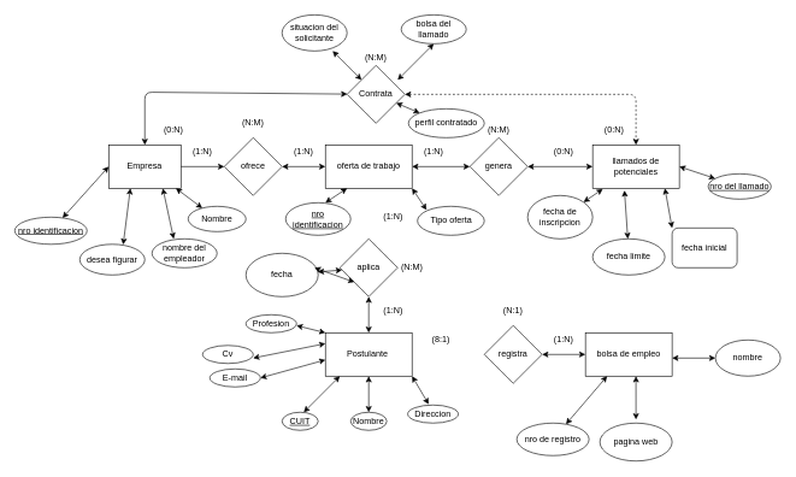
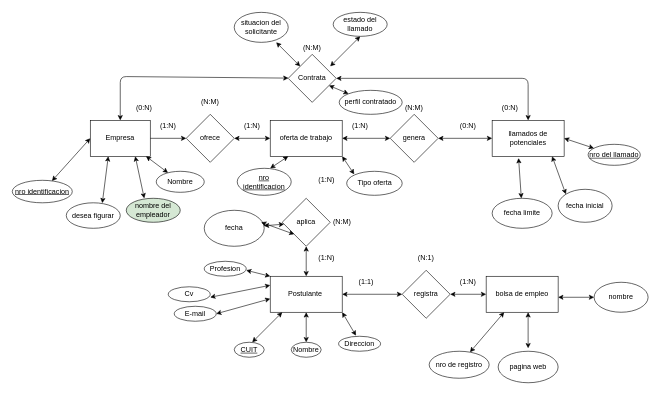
  <mxCell id="0" />
  <mxCell id="1" parent="0" />
  <mxCell id="2" value="oferta de trabajo" style="rounded=0;whiteSpace=wrap;html=1;" parent="1" vertex="1"><mxGeometry x="450" y="200" width="120" height="60" as="geometry" /></mxCell>
  <mxCell id="3" value="llamados de potenciales" style="rounded=0;whiteSpace=wrap;html=1;" parent="1" vertex="1"><mxGeometry x="820" y="200" width="120" height="60" as="geometry" /></mxCell>
  <mxCell id="4" value="" style="endArrow=classic;startArrow=classic;html=1;exitX=1;exitY=0.5;exitDx=0;exitDy=0;entryX=0;entryY=0.5;entryDx=0;entryDy=0;" parent="1" source="2" target="6" edge="1"><mxGeometry width="50" height="50" relative="1" as="geometry"><mxPoint x="540" y="330" as="sourcePoint" /><mxPoint x="540" y="220" as="targetPoint" /></mxGeometry></mxCell>
  <mxCell id="5" value="" style="endArrow=classic;startArrow=classic;html=1;exitX=0;exitY=0.5;exitDx=0;exitDy=0;" parent="1" source="3" target="6" edge="1"><mxGeometry width="50" height="50" relative="1" as="geometry"><mxPoint x="610" y="220" as="sourcePoint" /><mxPoint x="680" y="219.5" as="targetPoint" /></mxGeometry></mxCell>
  <mxCell id="6" value="genera" style="rhombus;whiteSpace=wrap;html=1;" parent="1" vertex="1"><mxGeometry x="650" y="190" width="80" height="80" as="geometry" /></mxCell>
  <mxCell id="7" value="Postulante&amp;nbsp;&lt;br&gt;" style="rounded=0;whiteSpace=wrap;html=1;" parent="1" vertex="1"><mxGeometry x="450" y="460" width="120" height="60" as="geometry" /></mxCell>
  <mxCell id="8" value="registra" style="rhombus;whiteSpace=wrap;html=1;" parent="1" vertex="1"><mxGeometry x="670" y="450" width="80" height="80" as="geometry" /></mxCell>
  <mxCell id="9" value="bolsa de empleo" style="rounded=0;whiteSpace=wrap;html=1;" parent="1" vertex="1"><mxGeometry x="810" y="460" width="120" height="60" as="geometry" /></mxCell>
  <mxCell id="10" value="" style="endArrow=classic;startArrow=classic;html=1;exitX=0;exitY=0.5;exitDx=0;exitDy=0;entryX=1;entryY=0.5;entryDx=0;entryDy=0;" parent="1" source="9" target="8" edge="1"><mxGeometry width="50" height="50" relative="1" as="geometry"><mxPoint x="700" y="595" as="sourcePoint" /><mxPoint x="600" y="403" as="targetPoint" /></mxGeometry></mxCell>
  <mxCell id="11" value="ofrece" style="rhombus;whiteSpace=wrap;html=1;" parent="1" vertex="1"><mxGeometry x="310" y="190" width="80" height="80" as="geometry" /></mxCell>
  <mxCell id="12" value="" style="endArrow=classic;startArrow=classic;html=1;" parent="1" edge="1"><mxGeometry width="50" height="50" relative="1" as="geometry"><mxPoint x="390" y="230" as="sourcePoint" /><mxPoint x="450" y="230" as="targetPoint" /></mxGeometry></mxCell>
  <mxCell id="13" value="" style="endArrow=classic;startArrow=classic;html=1;" parent="1" target="11" edge="1"><mxGeometry width="50" height="50" relative="1" as="geometry"><mxPoint x="220" y="230" as="sourcePoint" /><mxPoint x="460" y="240" as="targetPoint" /></mxGeometry></mxCell>
  <mxCell id="14" value="Empresa" style="rounded=0;whiteSpace=wrap;html=1;" parent="1" vertex="1"><mxGeometry y="200" width="100" height="60" as="geometry" x="150" /></mxCell>
+ <mxCell id="15" value="" style="endArrow=classic;startArrow=classic;html=1;entryX=1;entryY=0.5;entryDx=0;entryDy=0;exitX=0;exitY=0.5;exitDx=0;exitDy=0;" parent="1" source="8" target="7" edge="1"><mxGeometry width="50" height="50" relative="1" as="geometry"><mxPoint x="420" y="550" as="sourcePoint" /><mxPoint x="470" y="500" as="targetPoint" /></mxGeometry></mxCell>
  <mxCell id="16" value="aplica" style="rhombus;whiteSpace=wrap;html=1;" parent="1" vertex="1"><mxGeometry x="470" y="330" width="80" height="80" as="geometry" /></mxCell>
  <mxCell id="17" value="" style="endArrow=classic;startArrow=classic;html=1;" parent="1" source="16" target="66" edge="1"><mxGeometry width="50" height="50" relative="1" as="geometry"><mxPoint x="450" y="430" as="sourcePoint" /><mxPoint x="500" y="380" as="targetPoint" /></mxGeometry></mxCell>
  <mxCell id="18" value="" style="endArrow=classic;startArrow=classic;html=1;entryX=0.5;entryY=1;entryDx=0;entryDy=0;exitX=0.5;exitY=0;exitDx=0;exitDy=0;" parent="1" source="7" target="16" edge="1"><mxGeometry width="50" height="50" relative="1" as="geometry"><mxPoint x="450" y="650" as="sourcePoint" /><mxPoint x="500" y="600" as="targetPoint" /></mxGeometry></mxCell>
  <mxCell id="19" value="Contrata" style="rhombus;whiteSpace=wrap;html=1;" parent="1" vertex="1"><mxGeometry x="480" y="90" width="80" height="80" as="geometry" /></mxCell>
  <mxCell id="20" value="" style="endArrow=classic;startArrow=classic;html=1;exitX=0.5;exitY=0;exitDx=0;exitDy=0;" parent="1" source="14" target="19" edge="1"><mxGeometry width="50" height="50" relative="1" as="geometry"><mxPoint x="450" y="200" as="sourcePoint" /><mxPoint x="440" y="100" as="targetPoint" /><Array as="points"><mxPoint x="200" y="127" /></Array></mxGeometry></mxCell>
- <mxCell id="21" value="" style="endArrow=classic;startArrow=classic;html=1;exitX=1;exitY=0.5;exitDx=0;exitDy=0;entryX=0.5;entryY=0;entryDx=0;entryDy=0;dashed=1;" parent="1" source="19" target="3" edge="1"><mxGeometry width="50" height="50" relative="1" as="geometry"><mxPoint x="650" y="200" as="sourcePoint" /><mxPoint x="960" y="100" as="targetPoint" /><Array as="points"><mxPoint x="880" y="130" /></Array></mxGeometry></mxCell>
+ <mxCell id="21" value="" style="endArrow=classic;startArrow=classic;html=1;exitX=1;exitY=0.5;exitDx=0;exitDy=0;entryX=0.5;entryY=0;entryDx=0;entryDy=0;" parent="1" source="19" target="3" edge="1"><mxGeometry width="50" height="50" relative="1" as="geometry"><mxPoint x="650" y="200" as="sourcePoint" /><mxPoint x="960" y="100" as="targetPoint" /><Array as="points"><mxPoint x="880" y="130" /></Array></mxGeometry></mxCell>
  <mxCell id="22" value="(1:N)" style="text;html=1;strokeColor=none;fillColor=none;align=center;verticalAlign=middle;whiteSpace=wrap;rounded=0;" parent="1" vertex="1"><mxGeometry x="760" y="460" width="40" height="20" as="geometry" /></mxCell>
- <mxCell id="23" value="(8:1)" style="text;html=1;strokeColor=none;fillColor=none;align=center;verticalAlign=middle;whiteSpace=wrap;rounded=0;" parent="1" vertex="1"><mxGeometry x="590" y="460" width="40" height="20" as="geometry" /></mxCell>
+ <mxCell id="23" value="(1:1)" style="text;html=1;strokeColor=none;fillColor=none;align=center;verticalAlign=middle;whiteSpace=wrap;rounded=0;" parent="1" vertex="1"><mxGeometry x="590" y="460" width="40" height="20" as="geometry" /></mxCell>
  <mxCell id="24" value="(N:1)" style="text;html=1;strokeColor=none;fillColor=none;align=center;verticalAlign=middle;whiteSpace=wrap;rounded=0;" parent="1" vertex="1"><mxGeometry x="690" y="420" width="40" height="20" as="geometry" /></mxCell>
  <mxCell id="25" value="(1:N)" style="text;html=1;strokeColor=none;fillColor=none;align=center;verticalAlign=middle;whiteSpace=wrap;rounded=0;" parent="1" vertex="1"><mxGeometry x="524" y="290" width="40" height="20" as="geometry" /></mxCell>
  <mxCell id="26" value="(1:N)" style="text;html=1;strokeColor=none;fillColor=none;align=center;verticalAlign=middle;whiteSpace=wrap;rounded=0;" parent="1" vertex="1"><mxGeometry x="524" y="420" width="40" height="20" as="geometry" /></mxCell>
  <mxCell id="27" value="(N:M)" style="text;html=1;strokeColor=none;fillColor=none;align=center;verticalAlign=middle;whiteSpace=wrap;rounded=0;" parent="1" vertex="1"><mxGeometry x="550" y="360" width="40" height="20" as="geometry" /></mxCell>
  <mxCell id="28" value="(1:N)" style="text;html=1;strokeColor=none;fillColor=none;align=center;verticalAlign=middle;whiteSpace=wrap;rounded=0;" parent="1" vertex="1"><mxGeometry x="260" y="200" width="40" height="20" as="geometry" /></mxCell>
  <mxCell id="29" value="(1:N)" style="text;html=1;strokeColor=none;fillColor=none;align=center;verticalAlign=middle;whiteSpace=wrap;rounded=0;" parent="1" vertex="1"><mxGeometry x="400" y="200" width="40" height="20" as="geometry" /></mxCell>
  <mxCell id="30" value="(0:N)" style="text;html=1;strokeColor=none;fillColor=none;align=center;verticalAlign=middle;whiteSpace=wrap;rounded=0;" parent="1" vertex="1"><mxGeometry x="760" y="200" width="40" height="20" as="geometry" /></mxCell>
  <mxCell id="31" value="(1:N)" style="text;html=1;strokeColor=none;fillColor=none;align=center;verticalAlign=middle;whiteSpace=wrap;rounded=0;" parent="1" vertex="1"><mxGeometry x="580" y="200" width="40" height="20" as="geometry" /></mxCell>
  <mxCell id="32" value="(N:M)" style="text;html=1;strokeColor=none;fillColor=none;align=center;verticalAlign=middle;whiteSpace=wrap;rounded=0;" parent="1" vertex="1"><mxGeometry x="670" y="170" width="40" height="20" as="geometry" /></mxCell>
  <mxCell id="33" value="(0:N)" style="text;html=1;strokeColor=none;fillColor=none;align=center;verticalAlign=middle;whiteSpace=wrap;rounded=0;" parent="1" vertex="1"><mxGeometry x="830" y="170" width="40" height="20" as="geometry" /></mxCell>
  <mxCell id="34" value="(0:N)" style="text;html=1;strokeColor=none;fillColor=none;align=center;verticalAlign=middle;whiteSpace=wrap;rounded=0;" parent="1" vertex="1"><mxGeometry x="220" y="170" width="40" height="20" as="geometry" /></mxCell>
  <mxCell id="35" value="(N:M)" style="text;html=1;strokeColor=none;fillColor=none;align=center;verticalAlign=middle;whiteSpace=wrap;rounded=0;" parent="1" vertex="1"><mxGeometry x="500" y="70" width="40" height="20" as="geometry" /></mxCell>
  <mxCell id="36" value="(N:M)" style="text;html=1;strokeColor=none;fillColor=none;align=center;verticalAlign=middle;whiteSpace=wrap;rounded=0;" parent="1" vertex="1"><mxGeometry x="330" y="160" width="40" height="20" as="geometry" /></mxCell>
  <mxCell id="37" value="" style="endArrow=classic;startArrow=classic;html=1;" parent="1" edge="1"><mxGeometry width="50" height="50" relative="1" as="geometry"><mxPoint x="420" y="570" as="sourcePoint" /><mxPoint x="470" y="520" as="targetPoint" /></mxGeometry></mxCell>
  <mxCell id="38" value="" style="endArrow=classic;startArrow=classic;html=1;" parent="1" target="7" edge="1"><mxGeometry width="50" height="50" relative="1" as="geometry"><mxPoint x="510" y="570" as="sourcePoint" /><mxPoint x="480" y="530" as="targetPoint" /></mxGeometry></mxCell>
  <mxCell id="39" value="&lt;u&gt;CUIT&lt;/u&gt;" style="ellipse;whiteSpace=wrap;html=1;" parent="1" vertex="1"><mxGeometry x="390" y="570" width="50" height="25" as="geometry" /></mxCell>
  <mxCell id="40" value="Nombre" style="ellipse;whiteSpace=wrap;html=1;" parent="1" vertex="1"><mxGeometry x="485" y="570" width="50" height="25" as="geometry" /></mxCell>
  <mxCell id="41" value="Direccion" style="ellipse;whiteSpace=wrap;html=1;" parent="1" vertex="1"><mxGeometry x="564" y="560" width="70" height="25" as="geometry" /></mxCell>
  <mxCell id="42" value="E-mail" style="ellipse;whiteSpace=wrap;html=1;" parent="1" vertex="1"><mxGeometry x="290" y="510" width="70" height="25" as="geometry" /></mxCell>
  <mxCell id="43" value="Cv" style="ellipse;whiteSpace=wrap;html=1;" parent="1" vertex="1"><mxGeometry x="280" y="477.5" width="70" height="25" as="geometry" /></mxCell>
  <mxCell id="44" value="Profesion" style="ellipse;whiteSpace=wrap;html=1;" parent="1" vertex="1"><mxGeometry x="340" y="435" width="70" height="25" as="geometry" /></mxCell>
  <mxCell id="45" value="" style="endArrow=classic;startArrow=classic;html=1;exitX=1;exitY=0.5;exitDx=0;exitDy=0;" edge="1" parent="1" source="42"><mxGeometry width="50" height="50" relative="1" as="geometry"><mxPoint x="400" y="547.5" as="sourcePoint" /><mxPoint x="450" y="497.5" as="targetPoint" /></mxGeometry></mxCell>
  <mxCell id="46" value="" style="endArrow=classic;startArrow=classic;html=1;entryX=0;entryY=0.25;entryDx=0;entryDy=0;" edge="1" parent="1" target="7"><mxGeometry width="50" height="50" relative="1" as="geometry"><mxPoint x="350" y="495" as="sourcePoint" /><mxPoint x="400" y="445" as="targetPoint" /></mxGeometry></mxCell>
  <mxCell id="47" value="" style="endArrow=classic;startArrow=classic;html=1;entryX=0;entryY=0;entryDx=0;entryDy=0;" edge="1" parent="1" target="7"><mxGeometry width="50" height="50" relative="1" as="geometry"><mxPoint x="410" y="450" as="sourcePoint" /><mxPoint x="460" y="400" as="targetPoint" /></mxGeometry></mxCell>
  <mxCell id="48" value="" style="endArrow=classic;startArrow=classic;html=1;entryX=1;entryY=1;entryDx=0;entryDy=0;exitX=0.414;exitY=-0.04;exitDx=0;exitDy=0;exitPerimeter=0;" edge="1" parent="1" source="41" target="7"><mxGeometry width="50" height="50" relative="1" as="geometry"><mxPoint x="564" y="552.5" as="sourcePoint" /><mxPoint x="614" y="502.5" as="targetPoint" /></mxGeometry></mxCell>
  <mxCell id="49" value="" style="endArrow=classic;startArrow=classic;html=1;" edge="1" parent="1"><mxGeometry width="50" height="50" relative="1" as="geometry"><mxPoint x="550" y="110" as="sourcePoint" /><mxPoint x="600" as="targetPoint" y="60" /></mxGeometry></mxCell>
- <mxCell id="50" value="bolsa del llamado" style="ellipse;whiteSpace=wrap;html=1;" vertex="1" parent="1"><mxGeometry x="555" y="20" width="90" height="40" as="geometry" /></mxCell>
+ <mxCell id="50" value="estado del llamado" style="ellipse;whiteSpace=wrap;html=1;" vertex="1" parent="1"><mxGeometry x="555" y="20" width="90" height="40" as="geometry" /></mxCell>
  <mxCell id="51" value="" style="endArrow=classic;startArrow=classic;html=1;exitX=0;exitY=0;exitDx=0;exitDy=0;" edge="1" parent="1" source="19"><mxGeometry width="50" height="50" relative="1" as="geometry"><mxPoint x="420" y="100" as="sourcePoint" /><mxPoint x="460" y="70" as="targetPoint" /></mxGeometry></mxCell>
  <mxCell id="52" value="situacion del solicitante" style="ellipse;whiteSpace=wrap;html=1;" vertex="1" parent="1"><mxGeometry x="390" y="20" width="90" height="50" as="geometry" /></mxCell>
  <mxCell id="53" value="" style="endArrow=classic;startArrow=classic;html=1;exitX=0.93;exitY=1;exitDx=0;exitDy=0;exitPerimeter=0;" edge="1" parent="1" source="14" target="54"><mxGeometry width="50" height="50" relative="1" as="geometry"><mxPoint x="270" y="290" as="sourcePoint" /><mxPoint x="240" y="260" as="targetPoint" /></mxGeometry></mxCell>
  <mxCell id="54" value="Nombre" style="ellipse;whiteSpace=wrap;html=1;" vertex="1" parent="1"><mxGeometry x="260" y="285" width="80" height="35" as="geometry" /></mxCell>
  <mxCell id="55" value="" style="endArrow=classic;startArrow=classic;html=1;entryX=0.75;entryY=1;entryDx=0;entryDy=0;" edge="1" parent="1" target="14"><mxGeometry width="50" height="50" relative="1" as="geometry"><mxPoint x="240" y="330" as="sourcePoint" /><mxPoint x="250" y="310" as="targetPoint" /></mxGeometry></mxCell>
- <mxCell id="56" value="nombre del empleador" style="ellipse;whiteSpace=wrap;html=1;" vertex="1" parent="1"><mxGeometry x="210" y="330" width="90" height="40" as="geometry" /></mxCell>
+ <mxCell id="56" value="nombre del empleador" style="ellipse;whiteSpace=wrap;html=1;fillColor=#d5e8d4;" vertex="1" parent="1"><mxGeometry x="210" y="330" width="90" height="40" as="geometry" /></mxCell>
  <mxCell id="57" value="desea figurar" style="ellipse;whiteSpace=wrap;html=1;" vertex="1" parent="1"><mxGeometry x="110" y="337.5" width="90" height="42.5" as="geometry" /></mxCell>
  <mxCell id="58" value="" style="endArrow=classic;startArrow=classic;html=1;exitX=0.667;exitY=0.012;exitDx=0;exitDy=0;exitPerimeter=0;" edge="1" parent="1" source="57"><mxGeometry width="50" height="50" relative="1" as="geometry"><mxPoint x="140" y="300" as="sourcePoint" /><mxPoint x="180" y="260" as="targetPoint" /></mxGeometry></mxCell>
- <mxCell id="59" value="" style="endArrow=classic;startArrow=classic;html=1;exitX=0.117;exitY=1.017;exitDx=0;exitDy=0;exitPerimeter=0;" edge="1" parent="1" source="3" target="60"><mxGeometry width="50" height="50" relative="1" as="geometry"><mxPoint x="800" y="310" as="sourcePoint" /><mxPoint x="850" y="260" as="targetPoint" /></mxGeometry></mxCell>
- <mxCell id="60" value="fecha de inscripcion" style="ellipse;whiteSpace=wrap;html=1;" vertex="1" parent="1"><mxGeometry x="730" y="270" width="90" height="60" as="geometry" /></mxCell>
  <mxCell id="61" value="" style="endArrow=classic;startArrow=classic;html=1;exitX=0.367;exitY=1.05;exitDx=0;exitDy=0;exitPerimeter=0;" edge="1" parent="1" source="3" target="62"><mxGeometry width="50" height="50" relative="1" as="geometry"><mxPoint x="895" y="310" as="sourcePoint" /><mxPoint x="895" y="260" as="targetPoint" /></mxGeometry></mxCell>
  <mxCell id="62" value="fecha limite" style="ellipse;whiteSpace=wrap;html=1;" vertex="1" parent="1"><mxGeometry x="820" y="330" width="100" height="50" as="geometry" /></mxCell>
- <mxCell id="63" value="fecha inicial" style="whiteSpace=wrap;html=1;rounded=1;" vertex="1" parent="1"><mxGeometry x="930" y="315" width="90" height="55" as="geometry" /></mxCell>
+ <mxCell id="63" value="fecha inicial" style="ellipse;whiteSpace=wrap;html=1;" vertex="1" parent="1"><mxGeometry x="930" y="315" width="90" height="55" as="geometry" /></mxCell>
  <mxCell id="64" value="" style="endArrow=classic;startArrow=classic;html=1;exitX=0;exitY=0;exitDx=0;exitDy=0;" edge="1" parent="1" source="63"><mxGeometry width="50" height="50" relative="1" as="geometry"><mxPoint x="870" y="310" as="sourcePoint" /><mxPoint x="920" y="260" as="targetPoint" /></mxGeometry></mxCell>
  <mxCell id="65" value="" style="endArrow=classic;startArrow=classic;html=1;" edge="1" parent="1" target="66"><mxGeometry width="50" height="50" relative="1" as="geometry"><mxPoint x="420" y="380" as="sourcePoint" /><mxPoint x="470" y="370" as="targetPoint" /></mxGeometry></mxCell>
  <mxCell id="66" value="fecha" style="ellipse;whiteSpace=wrap;html=1;" vertex="1" parent="1"><mxGeometry x="340" y="350" width="100" height="60" as="geometry" /></mxCell>
  <mxCell id="67" value="" style="endArrow=classic;startArrow=classic;html=1;entryX=0;entryY=1;entryDx=0;entryDy=0;" edge="1" parent="1" target="16"><mxGeometry width="50" height="50" relative="1" as="geometry"><mxPoint x="435" y="370" as="sourcePoint" /><mxPoint x="485" y="320" as="targetPoint" /></mxGeometry></mxCell>
  <mxCell id="68" value="perfil contratado" style="ellipse;whiteSpace=wrap;html=1;" vertex="1" parent="1"><mxGeometry x="565" y="150" width="105" height="40" as="geometry" /></mxCell>
  <mxCell id="69" value="" style="endArrow=classic;startArrow=classic;html=1;exitX=0;exitY=0;exitDx=0;exitDy=0;" edge="1" parent="1" source="68" target="19"><mxGeometry width="50" height="50" relative="1" as="geometry"><mxPoint x="650" y="260" as="sourcePoint" /><mxPoint x="700" y="210" as="targetPoint" /></mxGeometry></mxCell>
  <mxCell id="70" value="&lt;u&gt;nro del llamado&lt;/u&gt;" style="ellipse;whiteSpace=wrap;html=1;" vertex="1" parent="1"><mxGeometry x="980" y="240" width="87" height="35" as="geometry" /></mxCell>
  <mxCell id="71" value="" style="endArrow=classic;startArrow=classic;html=1;" edge="1" parent="1" target="70"><mxGeometry width="50" height="50" relative="1" as="geometry"><mxPoint x="940" y="230" as="sourcePoint" /><mxPoint x="990" y="180" as="targetPoint" /></mxGeometry></mxCell>
  <mxCell id="72" value="" style="endArrow=classic;startArrow=classic;html=1;entryX=1;entryY=1;entryDx=0;entryDy=0;" edge="1" parent="1" target="2"><mxGeometry width="50" height="50" relative="1" as="geometry"><mxPoint x="590" y="290" as="sourcePoint" /><mxPoint x="650" y="280" as="targetPoint" /></mxGeometry></mxCell>
  <mxCell id="73" value="Tipo oferta" style="ellipse;whiteSpace=wrap;html=1;" vertex="1" parent="1"><mxGeometry x="577.5" y="285" width="92.5" height="40" as="geometry" /></mxCell>
  <mxCell id="74" value="" style="endArrow=classic;startArrow=classic;html=1;entryX=0.25;entryY=1;entryDx=0;entryDy=0;" edge="1" parent="1" target="2"><mxGeometry width="50" height="50" relative="1" as="geometry"><mxPoint x="450" y="280" as="sourcePoint" /><mxPoint x="480" y="260" as="targetPoint" /></mxGeometry></mxCell>
  <mxCell id="75" value="&lt;u&gt;nro identificacion&lt;/u&gt;" style="ellipse;whiteSpace=wrap;html=1;" vertex="1" parent="1"><mxGeometry x="395" y="280" width="90" height="45" as="geometry" /></mxCell>
  <mxCell id="76" value="pagina web" style="ellipse;whiteSpace=wrap;html=1;" vertex="1" parent="1"><mxGeometry x="830" y="585" width="100" height="52.5" as="geometry" /></mxCell>
  <mxCell id="77" value="" style="endArrow=classic;startArrow=classic;html=1;entryX=0.583;entryY=1;entryDx=0;entryDy=0;entryPerimeter=0;" edge="1" parent="1" target="9"><mxGeometry width="50" height="50" relative="1" as="geometry"><mxPoint x="880" y="580" as="sourcePoint" /><mxPoint x="880" y="530" as="targetPoint" /></mxGeometry></mxCell>
  <mxCell id="78" value="" style="endArrow=classic;startArrow=classic;html=1;" edge="1" parent="1"><mxGeometry width="50" height="50" relative="1" as="geometry"><mxPoint x="930" y="495" as="sourcePoint" /><mxPoint x="990" y="495" as="targetPoint" /></mxGeometry></mxCell>
  <mxCell id="79" value="nombre" style="ellipse;whiteSpace=wrap;html=1;" vertex="1" parent="1"><mxGeometry x="990" y="470" width="90" height="50" as="geometry" /></mxCell>
  <mxCell id="80" value="nro de registro" style="ellipse;whiteSpace=wrap;html=1;" vertex="1" parent="1"><mxGeometry x="715" y="585" width="100" height="45" as="geometry" /></mxCell>
  <mxCell id="81" value="" style="endArrow=classic;startArrow=classic;html=1;entryX=0.25;entryY=1;entryDx=0;entryDy=0;" edge="1" parent="1" source="80" target="9"><mxGeometry width="50" height="50" relative="1" as="geometry"><mxPoint x="650" y="550" as="sourcePoint" /><mxPoint x="700" y="500" as="targetPoint" /><Array as="points" /></mxGeometry></mxCell>
  <mxCell id="82" value="" style="endArrow=classic;startArrow=classic;html=1;exitX=0;exitY=0.5;exitDx=0;exitDy=0;" edge="1" parent="1" source="14" target="83"><mxGeometry width="50" height="50" relative="1" as="geometry"><mxPoint x="100" y="280" as="sourcePoint" /><mxPoint y="230" as="targetPoint" x="150" /></mxGeometry></mxCell>
  <mxCell id="83" value="&lt;u&gt;nro identificacion&lt;/u&gt;" style="ellipse;whiteSpace=wrap;html=1;" vertex="1" parent="1"><mxGeometry x="20" y="300" width="100" height="37.5" as="geometry" /></mxCell>
